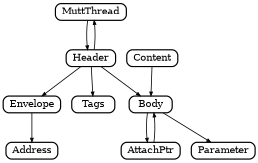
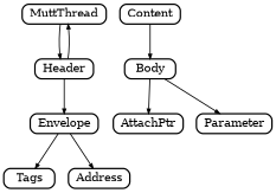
  digraph {
    compound=true
    nodesep=0.2
    rankdir=TB
    ranksep=0.5
    node [color=black fontsize=12 penwidth=1.5 shape=Mrecord style=solid]
    edge [arrowsize=0.5 penwidth=1.0]
    n1 [height=0.2 label=MuttThread]
    n2 [height=0.2 label=Header]
    n3 [height=0.2 label=Envelope]
    n4 [height=0.2 label=Body]
    n5 [height=0.2 label=Tags]
    n6 [height=0.2 label=Address]
    n7 [height=0.2 label=Content]
    n8 [height=0.2 label=AttachPtr]
    n9 [height=0.2 label=Parameter]
    n1 -> n2
    n2 -> n1
    n2 -> n3
-   n2 -> n4
-   n2 -> n5
+   n3 -> n5
    n3 -> n6
    n4 -> n8
    n4 -> n9
    n7 -> n4
-   n8 -> n4
  }
